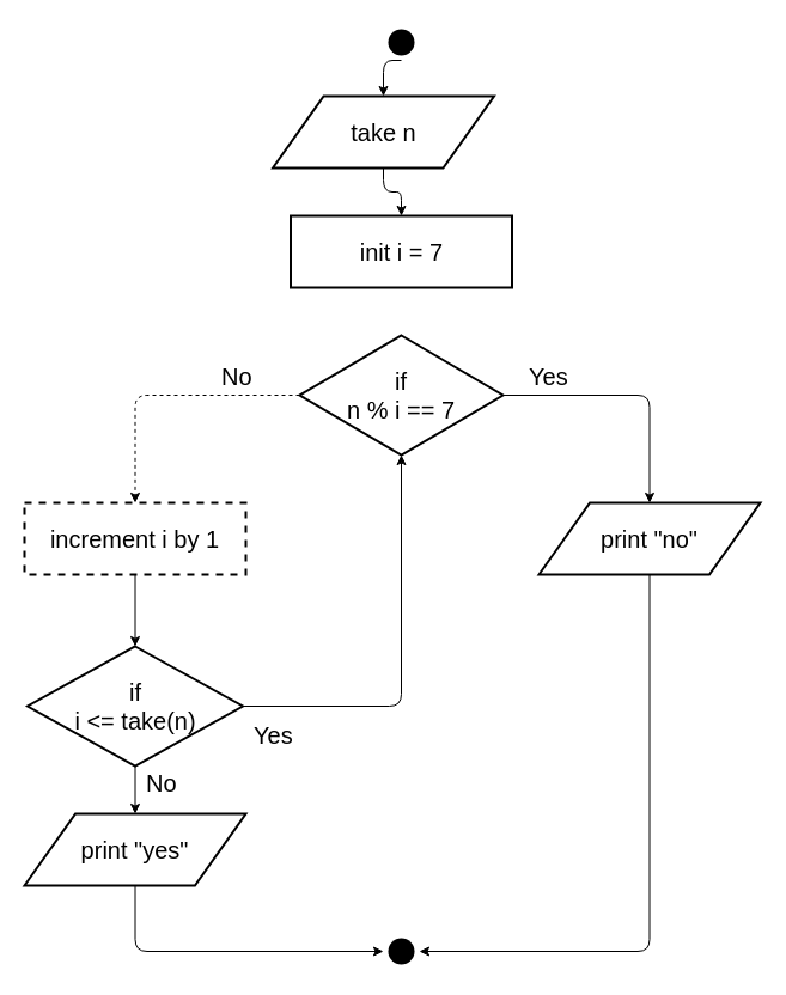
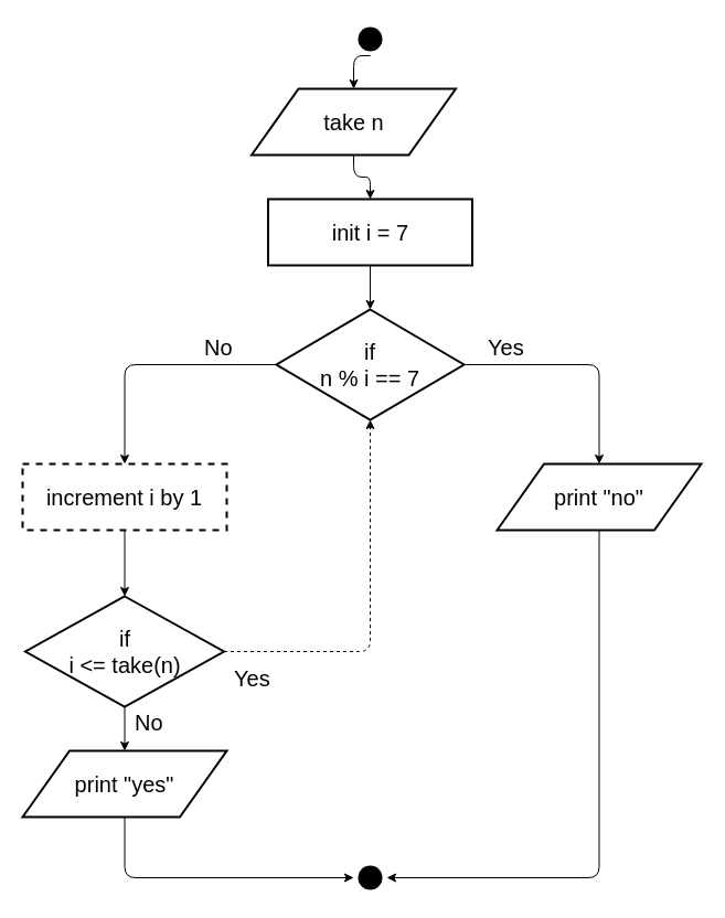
  <mxCell id="0" />
  <mxCell id="1" parent="0" />
  <mxCell id="2" style="edgeStyle=orthogonalEdgeStyle;rounded=1;orthogonalLoop=1;jettySize=auto;html=1;exitX=0.5;exitY=1;exitDx=0;exitDy=0;labelBackgroundColor=#000000;entryX=0.5;entryY=0;entryDx=0;entryDy=0;" edge="1" parent="1" source="3" target="4"><mxGeometry relative="1" as="geometry"><mxPoint x="335" y="110" as="targetPoint" /><Array as="points" /></mxGeometry></mxCell>
  <mxCell id="3" value="" style="ellipse;html=1;shape=startState;fillColor=#000000;strokeColor=none;" vertex="1" parent="1"><mxGeometry x="320" y="20" width="30" height="30" as="geometry" /></mxCell>
  <mxCell id="4" value="&lt;font style=&quot;font-size: 20px&quot;&gt;take n&lt;/font&gt;" style="shape=parallelogram;html=1;strokeWidth=2;perimeter=parallelogramPerimeter;whiteSpace=wrap;rounded=0;arcSize=12;size=0.23;" vertex="1" parent="1"><mxGeometry x="227.5" y="80" width="185" height="60" as="geometry" /></mxCell>
+ <mxCell id="5" style="edgeStyle=orthogonalEdgeStyle;rounded=1;jumpSize=6;orthogonalLoop=1;jettySize=auto;html=1;exitX=0.5;exitY=1;exitDx=0;exitDy=0;entryX=0.5;entryY=0;entryDx=0;entryDy=0;entryPerimeter=0;labelBackgroundColor=#000000;" edge="1" parent="1" source="6" target="10"><mxGeometry relative="1" as="geometry" /></mxCell>
  <mxCell id="6" value="&lt;font style=&quot;font-size: 20px&quot;&gt;init i = 7&lt;/font&gt;" style="rounded=0;whiteSpace=wrap;html=1;absoluteArcSize=1;arcSize=14;strokeWidth=2;" vertex="1" parent="1"><mxGeometry x="242.5" y="180" width="185" height="60" as="geometry" /></mxCell>
  <mxCell id="7" style="edgeStyle=orthogonalEdgeStyle;rounded=1;orthogonalLoop=1;jettySize=auto;html=1;exitX=0.5;exitY=1;exitDx=0;exitDy=0;labelBackgroundColor=#000000;entryX=0.5;entryY=0;entryDx=0;entryDy=0;jumpSize=6;" edge="1" parent="1" source="4" target="6"><mxGeometry relative="1" as="geometry"><mxPoint x="500" y="210" as="targetPoint" /><mxPoint x="500" y="160" as="sourcePoint" /><Array as="points" /></mxGeometry></mxCell>
  <mxCell id="8" style="edgeStyle=orthogonalEdgeStyle;rounded=1;jumpSize=6;orthogonalLoop=1;jettySize=auto;html=1;exitX=1;exitY=0.5;exitDx=0;exitDy=0;exitPerimeter=0;entryX=0.5;entryY=0;entryDx=0;entryDy=0;labelBackgroundColor=#000000;" edge="1" parent="1" source="10" target="12"><mxGeometry relative="1" as="geometry" /></mxCell>
- <mxCell id="9" style="edgeStyle=orthogonalEdgeStyle;rounded=1;jumpSize=6;orthogonalLoop=1;jettySize=auto;html=1;exitX=0;exitY=0.5;exitDx=0;exitDy=0;exitPerimeter=0;entryX=0.5;entryY=0;entryDx=0;entryDy=0;labelBackgroundColor=#000000;dashed=1;" edge="1" parent="1" source="10" target="15"><mxGeometry relative="1" as="geometry" /></mxCell>
+ <mxCell id="9" style="edgeStyle=orthogonalEdgeStyle;rounded=1;jumpSize=6;orthogonalLoop=1;jettySize=auto;html=1;exitX=0;exitY=0.5;exitDx=0;exitDy=0;exitPerimeter=0;entryX=0.5;entryY=0;entryDx=0;entryDy=0;labelBackgroundColor=#000000;" edge="1" parent="1" source="10" target="15"><mxGeometry relative="1" as="geometry" /></mxCell>
  <mxCell id="10" value="&lt;font style=&quot;font-size: 20px&quot;&gt;if&lt;br&gt;n % i == 7&lt;/font&gt;" style="strokeWidth=2;html=1;shape=mxgraph.flowchart.decision;whiteSpace=wrap;rounded=0;" vertex="1" parent="1"><mxGeometry x="250" y="280" width="170" height="100" as="geometry" /></mxCell>
  <mxCell id="11" style="edgeStyle=orthogonalEdgeStyle;rounded=1;jumpSize=6;orthogonalLoop=1;jettySize=auto;html=1;exitX=0.5;exitY=1;exitDx=0;exitDy=0;entryX=1;entryY=0.5;entryDx=0;entryDy=0;labelBackgroundColor=#000000;" edge="1" parent="1" source="12" target="22"><mxGeometry relative="1" as="geometry" /></mxCell>
  <mxCell id="12" value="&lt;font style=&quot;font-size: 20px&quot;&gt;print &quot;no&quot;&lt;/font&gt;" style="shape=parallelogram;html=1;strokeWidth=2;perimeter=parallelogramPerimeter;whiteSpace=wrap;rounded=0;arcSize=12;size=0.23;" vertex="1" parent="1"><mxGeometry x="450" y="420" width="185" height="60" as="geometry" /></mxCell>
  <mxCell id="13" value="&lt;font style=&quot;font-size: 20px&quot;&gt;Yes&lt;/font&gt;" style="text;html=1;resizable=0;points=[];autosize=1;align=left;verticalAlign=top;spacingTop=-4;" vertex="1" parent="1"><mxGeometry x="440" y="300" width="50" height="20" as="geometry" /></mxCell>
  <mxCell id="14" style="edgeStyle=orthogonalEdgeStyle;rounded=1;jumpSize=6;orthogonalLoop=1;jettySize=auto;html=1;exitX=0.5;exitY=1;exitDx=0;exitDy=0;entryX=0.5;entryY=0;entryDx=0;entryDy=0;entryPerimeter=0;labelBackgroundColor=#000000;" edge="1" parent="1" source="15" target="18"><mxGeometry relative="1" as="geometry" /></mxCell>
  <mxCell id="15" value="&lt;font style=&quot;font-size: 20px&quot;&gt;increment i by 1&lt;/font&gt;" style="rounded=0;whiteSpace=wrap;html=1;absoluteArcSize=1;arcSize=14;strokeWidth=2;dashed=1;" vertex="1" parent="1"><mxGeometry x="20" y="420" width="185" height="60" as="geometry" /></mxCell>
- <mxCell id="16" style="edgeStyle=orthogonalEdgeStyle;rounded=1;jumpSize=6;orthogonalLoop=1;jettySize=auto;html=1;exitX=1;exitY=0.5;exitDx=0;exitDy=0;exitPerimeter=0;entryX=0.5;entryY=1;entryDx=0;entryDy=0;entryPerimeter=0;labelBackgroundColor=#000000;" edge="1" parent="1" source="18" target="10"><mxGeometry relative="1" as="geometry" /></mxCell>
+ <mxCell id="16" style="edgeStyle=orthogonalEdgeStyle;rounded=1;jumpSize=6;orthogonalLoop=1;jettySize=auto;html=1;exitX=1;exitY=0.5;exitDx=0;exitDy=0;exitPerimeter=0;entryX=0.5;entryY=1;entryDx=0;entryDy=0;entryPerimeter=0;labelBackgroundColor=#000000;dashed=1;" edge="1" parent="1" source="18" target="10"><mxGeometry relative="1" as="geometry" /></mxCell>
  <mxCell id="17" style="edgeStyle=orthogonalEdgeStyle;rounded=1;jumpSize=6;orthogonalLoop=1;jettySize=auto;html=1;exitX=0.5;exitY=1;exitDx=0;exitDy=0;exitPerimeter=0;entryX=0.5;entryY=0;entryDx=0;entryDy=0;labelBackgroundColor=#000000;" edge="1" parent="1" source="18" target="21"><mxGeometry relative="1" as="geometry" /></mxCell>
  <mxCell id="18" value="&lt;font style=&quot;font-size: 20px&quot;&gt;if&lt;br&gt;i &amp;lt;= take(n)&lt;/font&gt;&lt;span style=&quot;font-size: 11.0pt ; line-height: 107% ; font-family: &amp;#34;garamond&amp;#34; , &amp;#34;serif&amp;#34;&quot;&gt;&lt;/span&gt;" style="strokeWidth=2;html=1;shape=mxgraph.flowchart.decision;whiteSpace=wrap;rounded=0;" vertex="1" parent="1"><mxGeometry x="22.5" y="540" width="180" height="100" as="geometry" /></mxCell>
  <mxCell id="19" value="&lt;font style=&quot;font-size: 20px&quot;&gt;No&lt;/font&gt;" style="text;html=1;resizable=0;points=[];autosize=1;align=left;verticalAlign=top;spacingTop=-4;" vertex="1" parent="1"><mxGeometry x="182.5" y="300" width="40" height="20" as="geometry" /></mxCell>
  <mxCell id="20" style="edgeStyle=orthogonalEdgeStyle;rounded=1;jumpSize=6;orthogonalLoop=1;jettySize=auto;html=1;exitX=0.5;exitY=1;exitDx=0;exitDy=0;entryX=0;entryY=0.5;entryDx=0;entryDy=0;labelBackgroundColor=#000000;" edge="1" parent="1" source="21" target="22"><mxGeometry relative="1" as="geometry" /></mxCell>
  <mxCell id="21" value="&lt;font style=&quot;font-size: 20px&quot;&gt;print &quot;yes&quot;&lt;/font&gt;" style="shape=parallelogram;html=1;strokeWidth=2;perimeter=parallelogramPerimeter;whiteSpace=wrap;rounded=0;arcSize=12;size=0.23;" vertex="1" parent="1"><mxGeometry x="20" y="680" width="185" height="60" as="geometry" /></mxCell>
  <mxCell id="22" value="" style="ellipse;html=1;shape=endState;fillColor=#000000;strokeColor=none;rounded=0;" vertex="1" parent="1"><mxGeometry x="320" y="780" width="30" height="30" as="geometry" /></mxCell>
  <mxCell id="23" value="&lt;font style=&quot;font-size: 20px&quot;&gt;Yes&lt;/font&gt;" style="text;html=1;resizable=0;points=[];autosize=1;align=left;verticalAlign=top;spacingTop=-4;" vertex="1" parent="1"><mxGeometry x="210" y="600" width="50" height="20" as="geometry" /></mxCell>
  <mxCell id="24" value="&lt;font style=&quot;font-size: 20px&quot;&gt;No&lt;/font&gt;" style="text;html=1;resizable=0;points=[];autosize=1;align=left;verticalAlign=top;spacingTop=-4;" vertex="1" parent="1"><mxGeometry x="120" y="640" width="40" height="20" as="geometry" /></mxCell>
